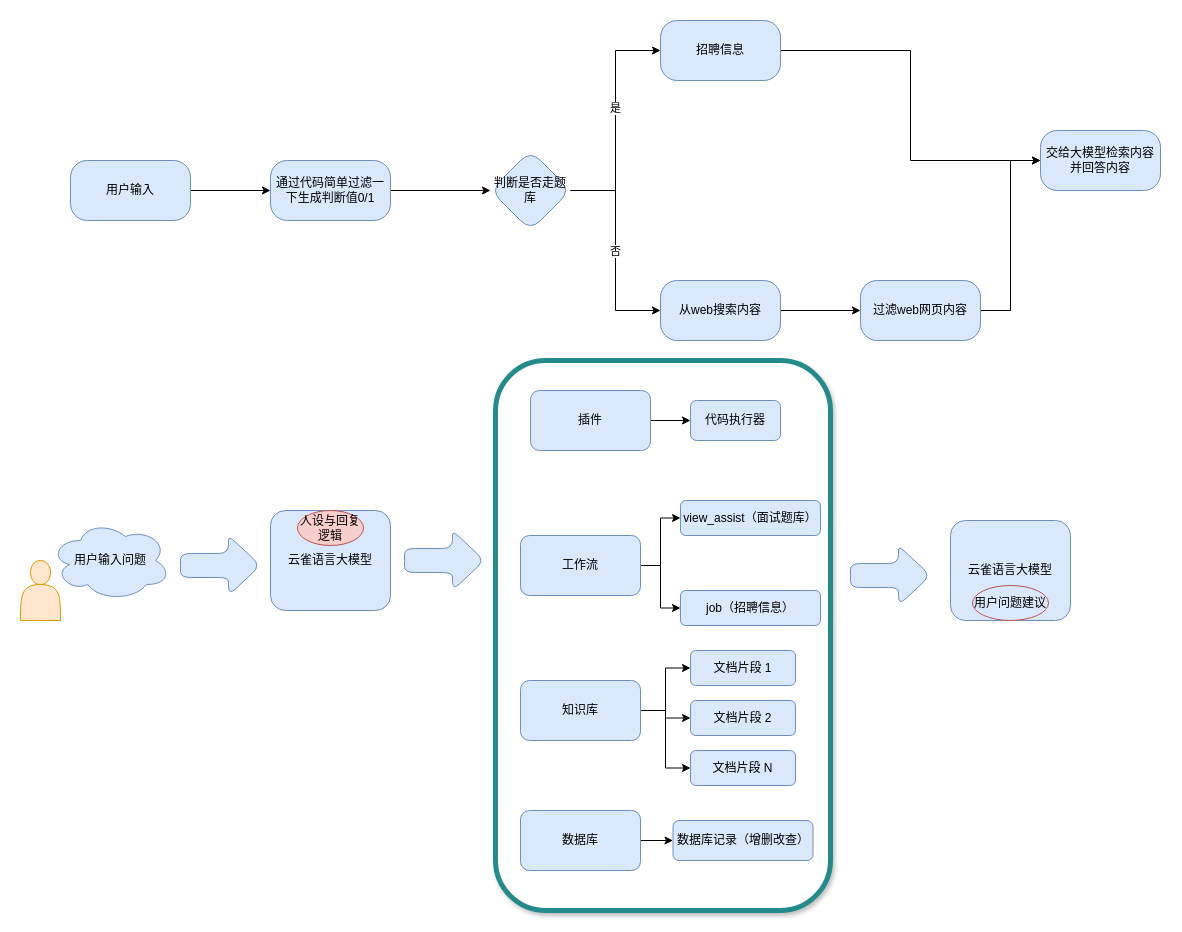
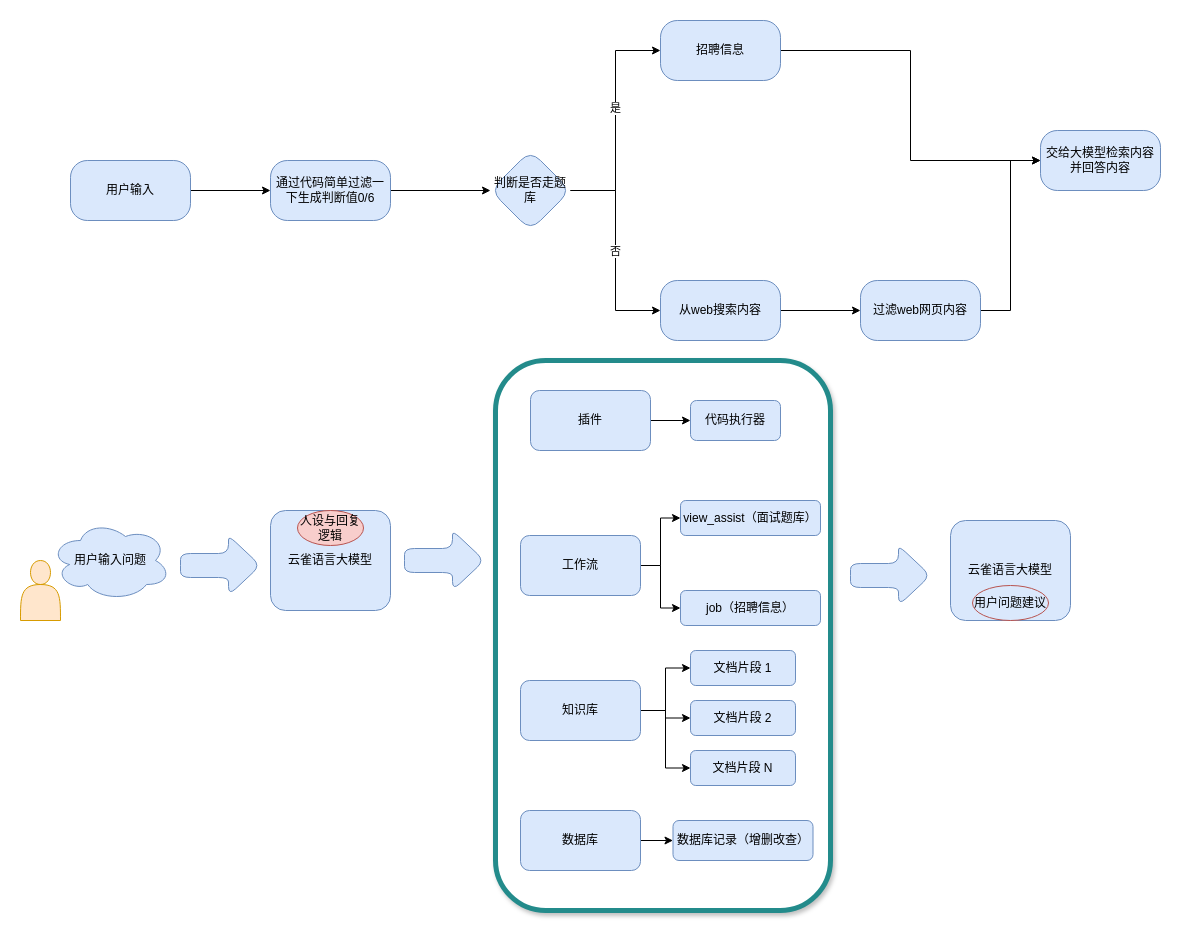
  <mxCell id="0" />
  <mxCell id="1" parent="0" />
  <mxCell id="2" value="" style="rounded=1;whiteSpace=wrap;html=1;strokeColor=#238b8b;strokeWidth=5;shadow=1;glass=0;" vertex="1" parent="1"><mxGeometry x="495" y="360" width="335" height="550" as="geometry" /></mxCell>
  <mxCell id="3" value="" style="edgeStyle=orthogonalEdgeStyle;rounded=0;orthogonalLoop=1;jettySize=auto;html=1;" parent="1" source="4" target="6" edge="1"><mxGeometry relative="1" as="geometry" /></mxCell>
  <mxCell id="4" value="用户输入" style="rounded=1;whiteSpace=wrap;html=1;fillColor=#dae8fc;strokeColor=#6c8ebf;arcSize=28;" parent="1" vertex="1"><mxGeometry x="70" y="160" width="120" height="60" as="geometry" /></mxCell>
  <mxCell id="5" value="" style="edgeStyle=orthogonalEdgeStyle;rounded=0;orthogonalLoop=1;jettySize=auto;html=1;" parent="1" source="6" target="11" edge="1"><mxGeometry relative="1" as="geometry" /></mxCell>
- <mxCell id="6" value="通过代码简单过滤一下生成判断值0/1" style="rounded=1;whiteSpace=wrap;html=1;fillColor=#dae8fc;strokeColor=#6c8ebf;arcSize=28;" parent="1" vertex="1"><mxGeometry x="270" y="160" width="120" height="60" as="geometry" /></mxCell>
+ <mxCell id="6" value="通过代码简单过滤一下生成判断值0/6" style="rounded=1;whiteSpace=wrap;html=1;fillColor=#dae8fc;strokeColor=#6c8ebf;arcSize=28;" parent="1" vertex="1"><mxGeometry x="270" y="160" width="120" height="60" as="geometry" /></mxCell>
  <mxCell id="7" style="edgeStyle=orthogonalEdgeStyle;rounded=0;orthogonalLoop=1;jettySize=auto;html=1;exitX=1;exitY=0.5;exitDx=0;exitDy=0;entryX=0;entryY=0.5;entryDx=0;entryDy=0;" parent="1" source="11" target="13" edge="1"><mxGeometry relative="1" as="geometry" /></mxCell>
  <mxCell id="8" value="是" style="edgeLabel;html=1;align=center;verticalAlign=middle;resizable=0;points=[];" parent="7" vertex="1" connectable="0"><mxGeometry x="0.113" y="1" relative="1" as="geometry"><mxPoint as="offset" /></mxGeometry></mxCell>
  <mxCell id="9" style="edgeStyle=orthogonalEdgeStyle;rounded=0;orthogonalLoop=1;jettySize=auto;html=1;exitX=1;exitY=0.5;exitDx=0;exitDy=0;entryX=0;entryY=0.5;entryDx=0;entryDy=0;" parent="1" source="11" target="15" edge="1"><mxGeometry relative="1" as="geometry" /></mxCell>
  <mxCell id="10" value="否" style="edgeLabel;html=1;align=center;verticalAlign=middle;resizable=0;points=[];" parent="9" vertex="1" connectable="0"><mxGeometry y="-1" relative="1" as="geometry"><mxPoint as="offset" /></mxGeometry></mxCell>
  <mxCell id="11" value="判断是否走题库" style="rhombus;whiteSpace=wrap;html=1;fillColor=#dae8fc;strokeColor=#6c8ebf;rounded=1;arcSize=28;" parent="1" vertex="1"><mxGeometry x="490" y="150" width="80" height="80" as="geometry" /></mxCell>
  <mxCell id="12" style="edgeStyle=orthogonalEdgeStyle;rounded=0;orthogonalLoop=1;jettySize=auto;html=1;exitX=1;exitY=0.5;exitDx=0;exitDy=0;entryX=0;entryY=0.5;entryDx=0;entryDy=0;" parent="1" source="13" target="18" edge="1"><mxGeometry relative="1" as="geometry" /></mxCell>
  <mxCell id="13" value="招聘信息" style="whiteSpace=wrap;html=1;fillColor=#dae8fc;strokeColor=#6c8ebf;rounded=1;arcSize=28;" parent="1" vertex="1"><mxGeometry x="660" y="20" width="120" height="60" as="geometry" /></mxCell>
  <mxCell id="14" value="" style="edgeStyle=orthogonalEdgeStyle;rounded=0;orthogonalLoop=1;jettySize=auto;html=1;" parent="1" source="15" target="17" edge="1"><mxGeometry relative="1" as="geometry" /></mxCell>
  <mxCell id="15" value="从web搜索内容" style="whiteSpace=wrap;html=1;fillColor=#dae8fc;strokeColor=#6c8ebf;rounded=1;arcSize=28;" parent="1" vertex="1"><mxGeometry x="660" y="280" width="120" height="60" as="geometry" /></mxCell>
  <mxCell id="16" style="edgeStyle=orthogonalEdgeStyle;rounded=0;orthogonalLoop=1;jettySize=auto;html=1;exitX=1;exitY=0.5;exitDx=0;exitDy=0;entryX=0;entryY=0.5;entryDx=0;entryDy=0;" parent="1" source="17" target="18" edge="1"><mxGeometry relative="1" as="geometry" /></mxCell>
  <mxCell id="17" value="过滤web网页内容" style="whiteSpace=wrap;html=1;fillColor=#dae8fc;strokeColor=#6c8ebf;rounded=1;arcSize=28;" parent="1" vertex="1"><mxGeometry x="860" y="280" width="120" height="60" as="geometry" /></mxCell>
  <mxCell id="18" value="交给大模型检索内容并回答内容" style="whiteSpace=wrap;html=1;fillColor=#dae8fc;strokeColor=#6c8ebf;rounded=1;arcSize=28;" parent="1" vertex="1"><mxGeometry x="1040" y="130" width="120" height="60" as="geometry" /></mxCell>
  <mxCell id="19" value="用户输入问题" style="ellipse;shape=cloud;whiteSpace=wrap;html=1;fillColor=#dae8fc;strokeColor=#6c8ebf;" vertex="1" parent="1"><mxGeometry x="50" y="520" width="120" height="80" as="geometry" /></mxCell>
  <mxCell id="20" value="" style="shape=actor;whiteSpace=wrap;html=1;fillColor=#ffe6cc;strokeColor=#d79b00;" vertex="1" parent="1"><mxGeometry x="20" y="560" width="40" height="60" as="geometry" /></mxCell>
  <mxCell id="21" value="云雀语言大模型" style="rounded=1;whiteSpace=wrap;html=1;fillColor=#dae8fc;strokeColor=#6c8ebf;" vertex="1" parent="1"><mxGeometry x="270" y="510" width="120" height="100" as="geometry" /></mxCell>
  <mxCell id="22" value="" style="edgeStyle=orthogonalEdgeStyle;rounded=0;orthogonalLoop=1;jettySize=auto;html=1;" edge="1" parent="1" source="23" target="30"><mxGeometry relative="1" as="geometry" /></mxCell>
  <mxCell id="23" value="插件" style="rounded=1;whiteSpace=wrap;html=1;fillColor=#dae8fc;strokeColor=#6c8ebf;" vertex="1" parent="1"><mxGeometry x="530" y="390" width="120" height="60" as="geometry" /></mxCell>
  <mxCell id="24" value="人设与回复逻辑" style="ellipse;whiteSpace=wrap;html=1;fillColor=#f8cecc;strokeColor=#b85450;" vertex="1" parent="1"><mxGeometry x="297" y="510" width="66" height="35" as="geometry" /></mxCell>
  <mxCell id="25" style="rounded=0;orthogonalLoop=1;jettySize=auto;html=1;exitX=1;exitY=0.5;exitDx=0;exitDy=0;entryX=0;entryY=0.5;entryDx=0;entryDy=0;edgeStyle=orthogonalEdgeStyle;" edge="1" parent="1" source="27" target="31"><mxGeometry relative="1" as="geometry" /></mxCell>
  <mxCell id="26" style="edgeStyle=orthogonalEdgeStyle;rounded=0;orthogonalLoop=1;jettySize=auto;html=1;exitX=1;exitY=0.5;exitDx=0;exitDy=0;" edge="1" parent="1" source="27" target="32"><mxGeometry relative="1" as="geometry" /></mxCell>
  <mxCell id="27" value="工作流" style="rounded=1;whiteSpace=wrap;html=1;fillColor=#dae8fc;strokeColor=#6c8ebf;" vertex="1" parent="1"><mxGeometry x="520" y="535" width="120" height="60" as="geometry" /></mxCell>
  <mxCell id="28" value="" style="shape=singleArrow;whiteSpace=wrap;html=1;arrowWidth=0.4;arrowSize=0.4;fillColor=#dae8fc;strokeColor=#6c8ebf;rounded=1;" vertex="1" parent="1"><mxGeometry x="404" y="530" width="80" height="60" as="geometry" /></mxCell>
  <mxCell id="29" value="" style="shape=singleArrow;whiteSpace=wrap;html=1;arrowWidth=0.4;arrowSize=0.4;fillColor=#dae8fc;strokeColor=#6c8ebf;rounded=1;" vertex="1" parent="1"><mxGeometry x="180" y="535" width="80" height="60" as="geometry" /></mxCell>
  <mxCell id="30" value="代码执行器" style="rounded=1;whiteSpace=wrap;html=1;fillColor=#dae8fc;strokeColor=#6c8ebf;" vertex="1" parent="1"><mxGeometry x="690" y="400" width="90" height="40" as="geometry" /></mxCell>
  <mxCell id="31" value="view_assist（面试题库）" style="rounded=1;whiteSpace=wrap;html=1;fillColor=#dae8fc;strokeColor=#6c8ebf;" vertex="1" parent="1"><mxGeometry x="680" y="500" width="140" height="35" as="geometry" /></mxCell>
  <mxCell id="32" value="job（招聘信息）" style="rounded=1;whiteSpace=wrap;html=1;fillColor=#dae8fc;strokeColor=#6c8ebf;" vertex="1" parent="1"><mxGeometry x="680" y="590" width="140" height="35" as="geometry" /></mxCell>
  <mxCell id="33" style="edgeStyle=orthogonalEdgeStyle;rounded=0;orthogonalLoop=1;jettySize=auto;html=1;exitX=1;exitY=0.5;exitDx=0;exitDy=0;" edge="1" parent="1" source="36" target="37"><mxGeometry relative="1" as="geometry" /></mxCell>
  <mxCell id="34" style="edgeStyle=orthogonalEdgeStyle;rounded=0;orthogonalLoop=1;jettySize=auto;html=1;exitX=1;exitY=0.5;exitDx=0;exitDy=0;entryX=0;entryY=0.5;entryDx=0;entryDy=0;" edge="1" parent="1" source="36" target="38"><mxGeometry relative="1" as="geometry" /></mxCell>
  <mxCell id="35" style="edgeStyle=orthogonalEdgeStyle;rounded=0;orthogonalLoop=1;jettySize=auto;html=1;exitX=1;exitY=0.5;exitDx=0;exitDy=0;entryX=0;entryY=0.5;entryDx=0;entryDy=0;" edge="1" parent="1" source="36" target="39"><mxGeometry relative="1" as="geometry" /></mxCell>
  <mxCell id="36" value="知识库" style="rounded=1;whiteSpace=wrap;html=1;fillColor=#dae8fc;strokeColor=#6c8ebf;" vertex="1" parent="1"><mxGeometry x="520" y="680" width="120" height="60" as="geometry" /></mxCell>
  <mxCell id="37" value="文档片段 1" style="rounded=1;whiteSpace=wrap;html=1;fillColor=#dae8fc;strokeColor=#6c8ebf;" vertex="1" parent="1"><mxGeometry x="690" y="650" width="105" height="35" as="geometry" /></mxCell>
  <mxCell id="38" value="文档片段 2" style="rounded=1;whiteSpace=wrap;html=1;fillColor=#dae8fc;strokeColor=#6c8ebf;" vertex="1" parent="1"><mxGeometry x="690" y="700" width="105" height="35" as="geometry" /></mxCell>
  <mxCell id="39" value="文档片段 N" style="rounded=1;whiteSpace=wrap;html=1;fillColor=#dae8fc;strokeColor=#6c8ebf;" vertex="1" parent="1"><mxGeometry x="690" y="750" width="105" height="35" as="geometry" /></mxCell>
  <mxCell id="40" value="" style="edgeStyle=orthogonalEdgeStyle;rounded=0;orthogonalLoop=1;jettySize=auto;html=1;" edge="1" parent="1" source="41" target="42"><mxGeometry relative="1" as="geometry" /></mxCell>
  <mxCell id="41" value="数据库" style="rounded=1;whiteSpace=wrap;html=1;fillColor=#dae8fc;strokeColor=#6c8ebf;" vertex="1" parent="1"><mxGeometry x="520" y="810" width="120" height="60" as="geometry" /></mxCell>
  <mxCell id="42" value="数据库记录（增删改查）" style="rounded=1;whiteSpace=wrap;html=1;fillColor=#dae8fc;strokeColor=#6c8ebf;" vertex="1" parent="1"><mxGeometry x="672.5" y="820" width="140" height="40" as="geometry" /></mxCell>
  <mxCell id="43" value="" style="shape=singleArrow;whiteSpace=wrap;html=1;arrowWidth=0.4;arrowSize=0.4;fillColor=#dae8fc;strokeColor=#6c8ebf;rounded=1;" vertex="1" parent="1"><mxGeometry x="850" y="545" width="80" height="60" as="geometry" /></mxCell>
  <mxCell id="44" value="云雀语言大模型" style="rounded=1;whiteSpace=wrap;html=1;fillColor=#dae8fc;strokeColor=#6c8ebf;" vertex="1" parent="1"><mxGeometry x="950" y="520" width="120" height="100" as="geometry" /></mxCell>
  <mxCell id="45" value="用户问题建议" style="ellipse;whiteSpace=wrap;html=1;fillColor=#dae8fc;strokeColor=#b85450;" vertex="1" parent="1"><mxGeometry x="972" y="585" width="76" height="35" as="geometry" /></mxCell>
